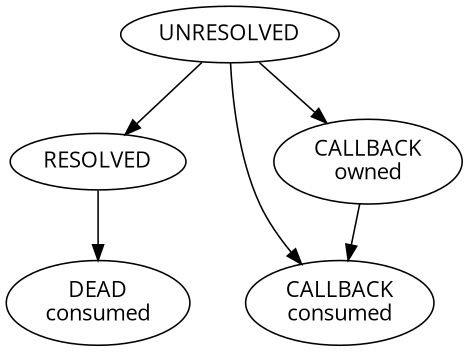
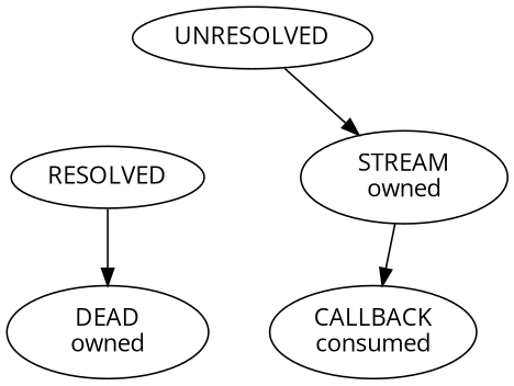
  digraph {
    fontname="Open Sans"
    node [fontname="Open Sans"]
    edge [fontname="Open Sans"]
    UNRESOLVED
    RESOLVED
    n3 [label="CALLBACK\nconsumed"]
-   n4 [label="CALLBACK\nowned"]
-   n5 [label="DEAD\nconsumed"]
-   UNRESOLVED -> RESOLVED
-   UNRESOLVED -> n3
+   n4 [label="STREAM\nowned"]
+   n5 [label="DEAD\nowned"]
    UNRESOLVED -> n4
    RESOLVED -> n5
    n4 -> n3
  }
